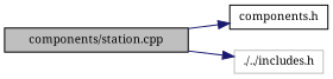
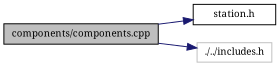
  digraph {
    fontname="Noto Serif"
    rankdir=LR
    node [color=black fillcolor=white fontname="Noto Serif" fontsize=10 shape=record style=filled]
    edge [color=midnightblue fontname="Noto Serif" fontsize=10 labelfontname=Helvetica labelfontsize=10 style=solid]
-   n1 [fillcolor=grey75 fontcolor=black height=0.2 label="components/station.cpp" width=0.4]
-   n2 [height=0.2 label="components.h" width=0.4]
+   n1 [fillcolor=grey75 fontcolor=black height=0.2 label="components/components.cpp" width=0.4]
+   n2 [height=0.2 label="station.h" width=0.4]
    n3 [color=grey75 height=0.2 label="./../includes.h" width=0.4]
    n1 -> n2
    n1 -> n3
  }
